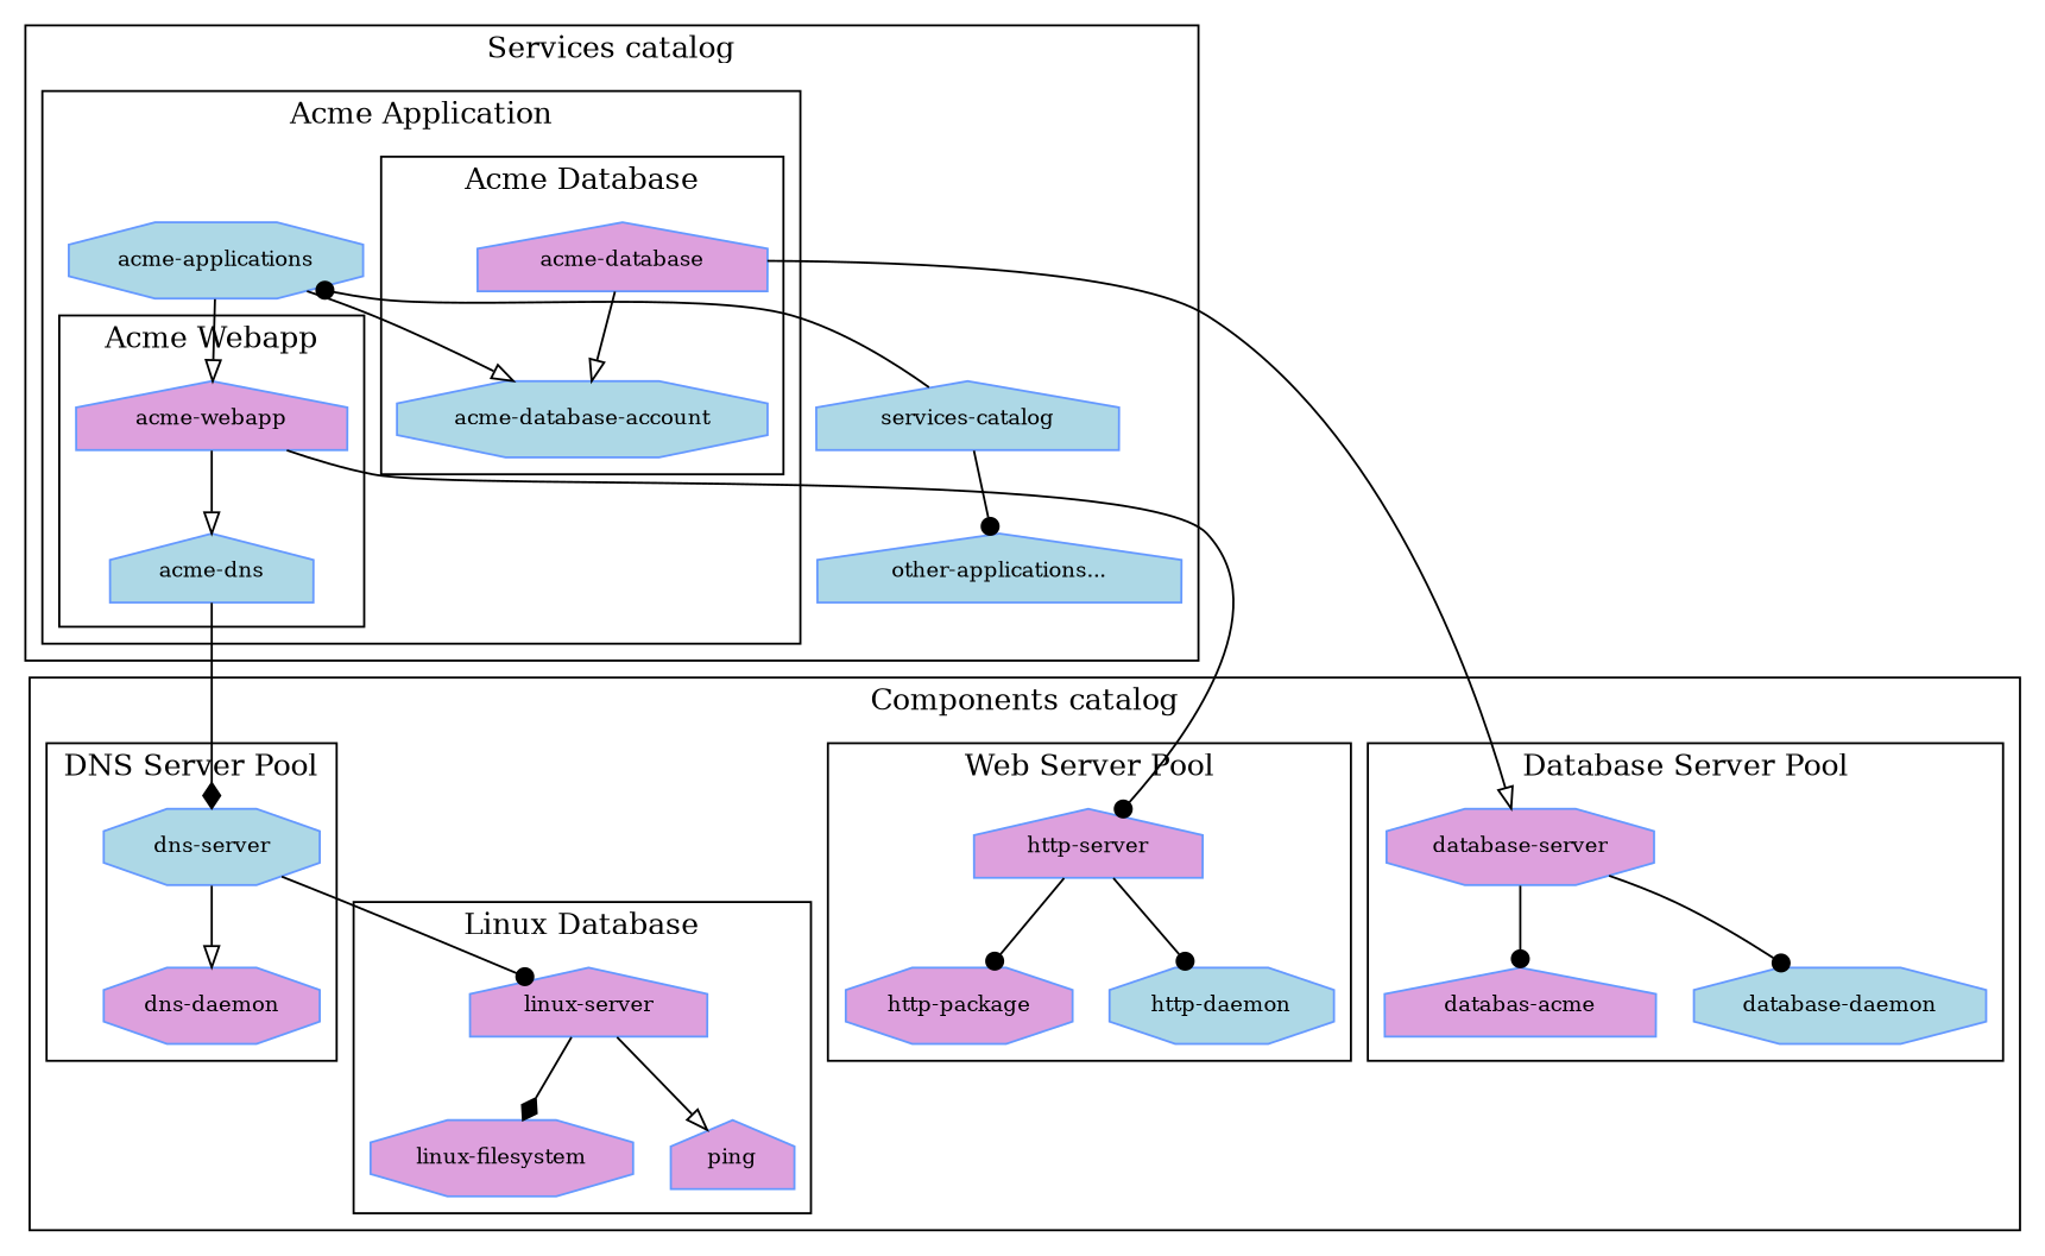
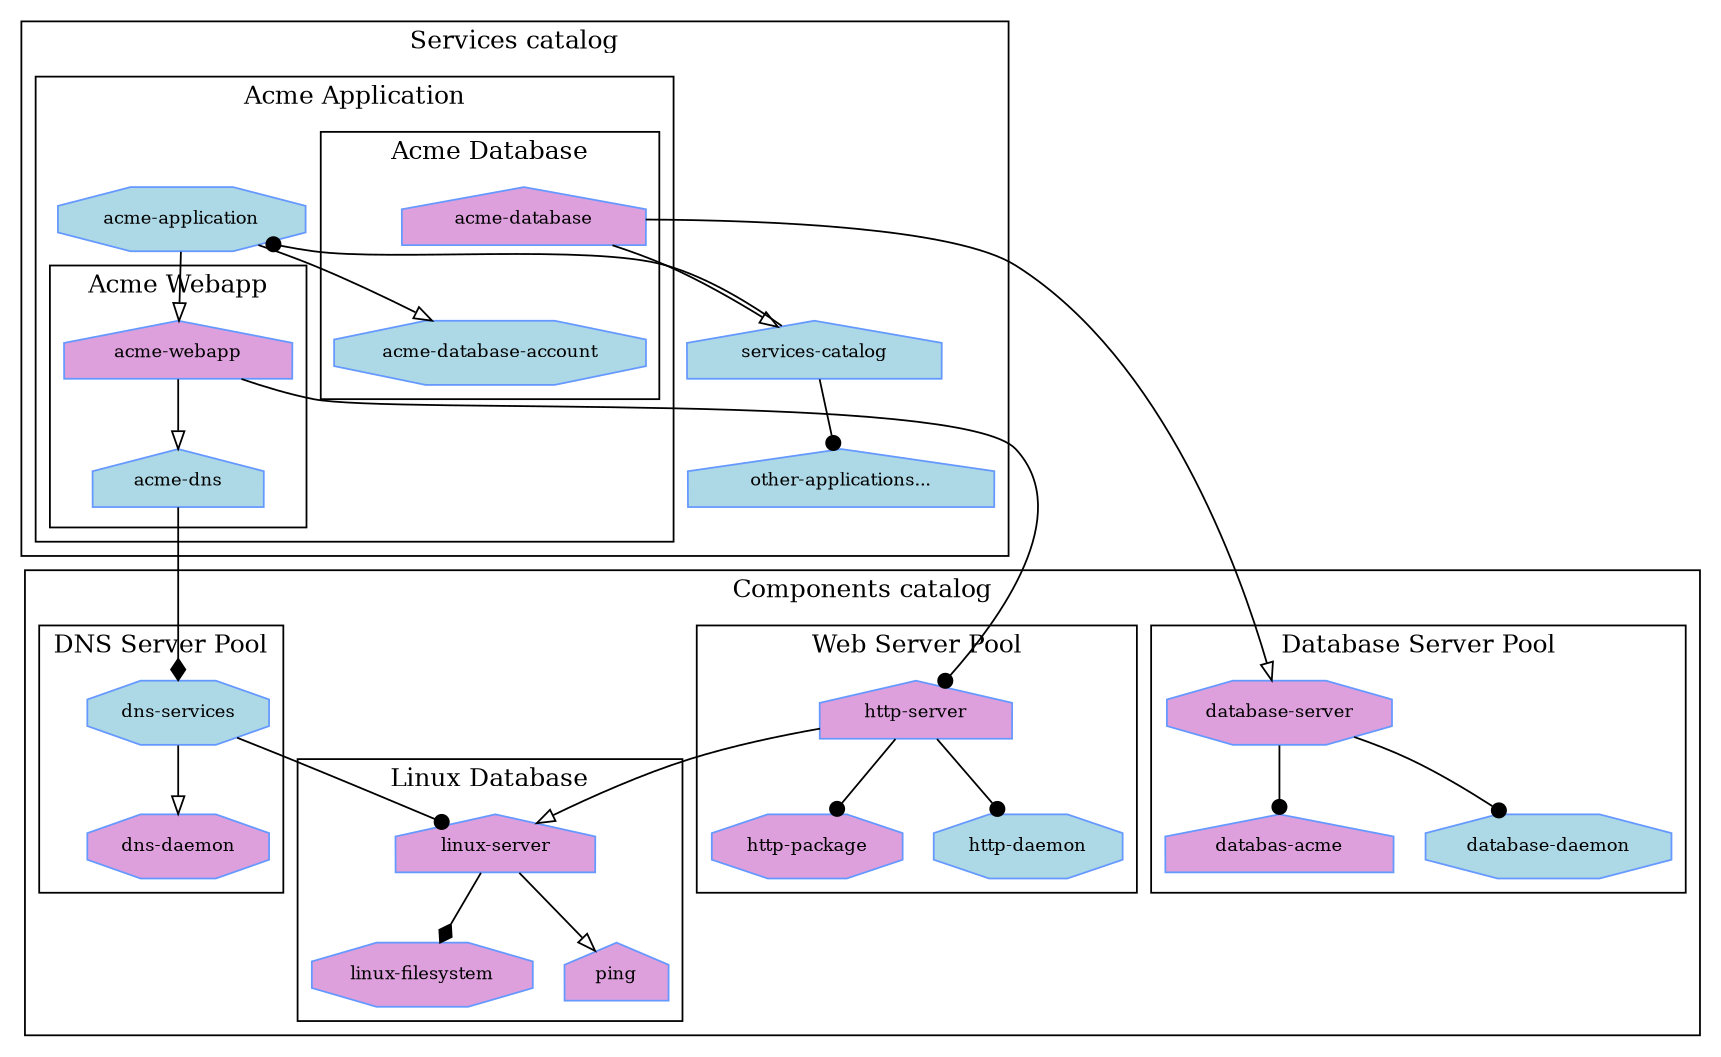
  digraph {
    node [color="#6699ff" fillcolor=plum fontsize=10 shape=house style=filled]
    edge [arrowhead=onormal]
    "acme-webapp"
    "acme-dns" [fillcolor=lightblue]
    "acme-database"
    "acme-database-account" [fillcolor=lightblue shape=octagon]
-   "acme-application" [fillcolor=lightblue shape=octagon label="acme-applications"]
+   "acme-application" [fillcolor=lightblue shape=octagon]
    "services-catalog" [fillcolor=lightblue]
    "other-applications..." [fillcolor=lightblue]
-   "dns-server" [fillcolor=lightblue shape=octagon]
+   "dns-server" [fillcolor=lightblue shape=octagon label="dns-services"]
    "dns-daemon" [shape=octagon]
    "http-server"
    "http-package" [shape=octagon]
    "http-daemon" [fillcolor=lightblue shape=octagon]
    "database-server" [shape=octagon]
    n14 [label="databas-acme"]
    "database-daemon" [fillcolor=lightblue shape=octagon]
    "linux-server"
    "linux-filesystem" [shape=octagon]
    ping
    subgraph cluster_1 {
      label="Services catalog"
      "services-catalog"
      "other-applications..."
      subgraph cluster_2 {
        label="Acme Application"
        "acme-application"
        subgraph cluster_3 {
          label="Acme Webapp"
          "acme-webapp"
          "acme-dns"
        }
        subgraph cluster_4 {
          label="Acme Database"
          "acme-database"
          "acme-database-account"
        }
      }
    }
    subgraph cluster_5 {
      label="Components catalog"
      subgraph cluster_6 {
        label="DNS Server Pool"
        "dns-server"
        "dns-daemon"
      }
      subgraph cluster_7 {
        label="Web Server Pool"
        "http-server"
        "http-package"
        "http-daemon"
      }
      subgraph cluster_8 {
        label="Database Server Pool"
        "database-server"
        n14
        "database-daemon"
      }
      subgraph cluster_9 {
        label="Linux Database"
        "linux-server"
        "linux-filesystem"
        ping
      }
    }
    "acme-webapp" -> "acme-dns"
    "acme-webapp" -> "http-server" [arrowhead=dot]
    "acme-dns" -> "dns-server" [arrowhead=diamond]
-   "acme-database" -> "acme-database-account"
+   "acme-database" -> "services-catalog"
    "acme-database" -> "database-server"
    "acme-application" -> "acme-webapp"
    "acme-application" -> "acme-database-account"
    "services-catalog" -> "acme-application" [arrowhead=dot]
    "services-catalog" -> "other-applications..." [arrowhead=dot]
    "dns-server" -> "dns-daemon"
    "dns-server" -> "linux-server" [arrowhead=dot]
    "http-server" -> "http-package" [arrowhead=dot]
    "http-server" -> "http-daemon" [arrowhead=dot]
+   "http-server" -> "linux-server"
    "database-server" -> n14 [arrowhead=dot]
    "database-server" -> "database-daemon" [arrowhead=dot]
    "linux-server" -> "linux-filesystem" [arrowhead=diamond]
    "linux-server" -> ping
  }
